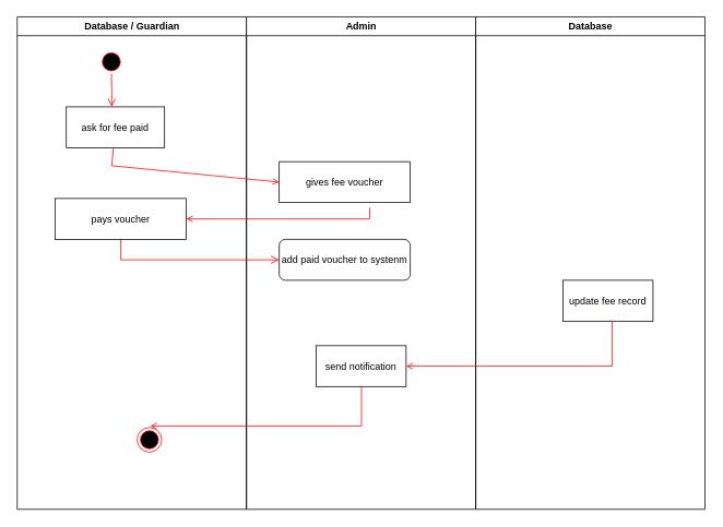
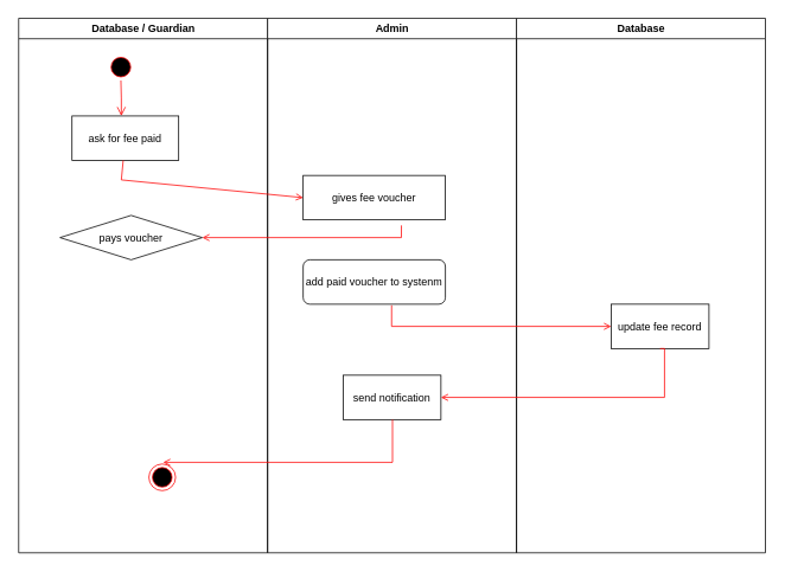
  <mxCell id="0" />
  <mxCell id="1" parent="0" />
  <mxCell id="2" value="Database / Guardian" style="swimlane;whiteSpace=wrap" parent="1" vertex="1"><mxGeometry x="20.5" y="20" width="280" height="602" as="geometry" /></mxCell>
  <mxCell id="3" value="" style="ellipse;shape=startState;fillColor=#000000;strokeColor=#ff0000;" parent="2" vertex="1"><mxGeometry x="100" y="40" width="30" height="30" as="geometry" /></mxCell>
  <mxCell id="4" value="" style="edgeStyle=elbowEdgeStyle;elbow=horizontal;verticalAlign=bottom;endArrow=open;endSize=8;strokeColor=#FF0000;endFill=1;rounded=0" parent="2" source="3" target="5" edge="1"><mxGeometry x="100" y="40" as="geometry"><mxPoint x="115" y="110" as="targetPoint" /></mxGeometry></mxCell>
  <mxCell id="5" value="ask for fee paid" style="" parent="2" vertex="1"><mxGeometry x="60" y="110" width="120" height="50" as="geometry" /></mxCell>
- <mxCell id="6" value="pays voucher" style="" vertex="1" parent="2"><mxGeometry x="46.5" y="222" width="160" height="50" as="geometry" /></mxCell>
+ <mxCell id="6" value="pays voucher" style="rhombus;" vertex="1" parent="2"><mxGeometry x="46.5" y="222" width="160" height="50" as="geometry" /></mxCell>
  <mxCell id="7" value="" style="ellipse;shape=endState;fillColor=#000000;strokeColor=#ff0000" parent="2" vertex="1"><mxGeometry x="146.5" y="502" width="30" height="30" as="geometry" /></mxCell>
  <mxCell id="8" value="Admin" style="swimlane;whiteSpace=wrap;startSize=23;" parent="1" vertex="1"><mxGeometry x="300.5" y="20" width="280" height="602" as="geometry" /></mxCell>
  <mxCell id="9" value="gives fee voucher" style="" parent="8" vertex="1"><mxGeometry x="40" y="177" width="160" height="50" as="geometry" /></mxCell>
  <mxCell id="10" value="send notification" style="" vertex="1" parent="8"><mxGeometry x="85" y="402" width="110" height="50" as="geometry" /></mxCell>
  <mxCell id="11" value="add paid voucher to systenm" style="rounded=1;" parent="8" vertex="1"><mxGeometry x="40" y="272" width="160" height="50" as="geometry" /></mxCell>
  <mxCell id="12" value="Database" style="swimlane;whiteSpace=wrap;startSize=23;" parent="1" vertex="1"><mxGeometry x="580.5" y="20" width="280" height="602" as="geometry" /></mxCell>
  <mxCell id="13" value="update fee record" style="" parent="12" vertex="1"><mxGeometry x="106.5" y="322" width="110" height="50" as="geometry" /></mxCell>
  <mxCell id="14" value="" style="endArrow=open;strokeColor=#FF0000;endFill=1;rounded=0;entryX=0;entryY=0.5;entryDx=0;entryDy=0;" parent="1" source="5" target="9" edge="1"><mxGeometry relative="1" as="geometry"><mxPoint x="138.182" y="240" as="targetPoint" /><Array as="points"><mxPoint x="136" y="202" /></Array></mxGeometry></mxCell>
  <mxCell id="15" value="" style="endArrow=open;strokeColor=#FF0000;endFill=1;rounded=0;entryX=1;entryY=0.5;entryDx=0;entryDy=0;exitX=0.691;exitY=1.125;exitDx=0;exitDy=0;exitPerimeter=0;" edge="1" parent="1" source="9" target="6"><mxGeometry relative="1" as="geometry"><mxPoint x="148" y="190" as="sourcePoint" /><mxPoint x="351" y="212" as="targetPoint" /><Array as="points"><mxPoint x="451" y="267" /></Array></mxGeometry></mxCell>
- <mxCell id="16" value="" style="edgeStyle=elbowEdgeStyle;elbow=horizontal;align=left;verticalAlign=top;endArrow=open;endSize=8;strokeColor=#FF0000;endFill=1;rounded=0;entryX=0;entryY=0.5;entryDx=0;entryDy=0;" parent="1" source="6" target="11" edge="1"><mxGeometry x="-0.439" y="-14" relative="1" as="geometry"><mxPoint x="390.5" y="330" as="targetPoint" /><mxPoint x="147" y="305" as="sourcePoint" /><Array as="points"><mxPoint x="147" y="342" /></Array><mxPoint as="offset" /></mxGeometry></mxCell>
  <mxCell id="17" value="" style="edgeStyle=elbowEdgeStyle;elbow=horizontal;entryX=1;entryY=0.5;strokeColor=#FF0000;endArrow=open;endFill=1;rounded=0;entryDx=0;entryDy=0;exitX=0.5;exitY=1;exitDx=0;exitDy=0;" parent="1" source="13" target="10" edge="1"><mxGeometry width="100" height="100" relative="1" as="geometry"><mxPoint x="360.5" y="500" as="sourcePoint" /><mxPoint x="460.5" y="400" as="targetPoint" /><Array as="points"><mxPoint x="747" y="432" /></Array></mxGeometry></mxCell>
  <mxCell id="18" value="" style="edgeStyle=elbowEdgeStyle;elbow=horizontal;entryX=0.533;entryY=-0.063;strokeColor=#FF0000;endArrow=open;endFill=1;rounded=0;entryDx=0;entryDy=0;entryPerimeter=0;" edge="1" parent="1" target="7"><mxGeometry width="100" height="100" relative="1" as="geometry"><mxPoint x="441" y="472" as="sourcePoint" /><mxPoint x="461.5" y="482" as="targetPoint" /><Array as="points"><mxPoint x="441" y="522" /></Array></mxGeometry></mxCell>
+ <mxCell id="19" value="" style="edgeStyle=elbowEdgeStyle;elbow=horizontal;entryX=0;entryY=0.5;strokeColor=#FF0000;endArrow=open;endFill=1;rounded=0;entryDx=0;entryDy=0;exitX=0.622;exitY=1.025;exitDx=0;exitDy=0;exitPerimeter=0;" edge="1" parent="1" source="11" target="13"><mxGeometry width="100" height="100" relative="1" as="geometry"><mxPoint x="752" y="392" as="sourcePoint" /><mxPoint x="506" y="457" as="targetPoint" /><Array as="points"><mxPoint x="440" y="362" /><mxPoint x="397" y="342" /></Array></mxGeometry></mxCell>
